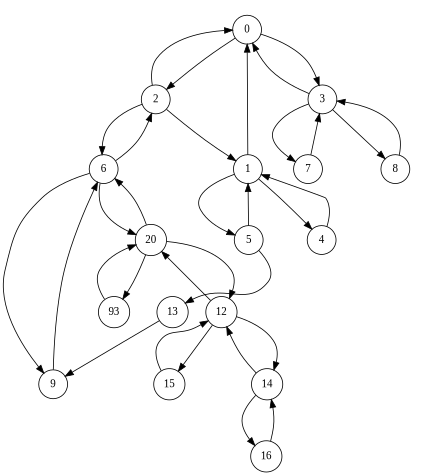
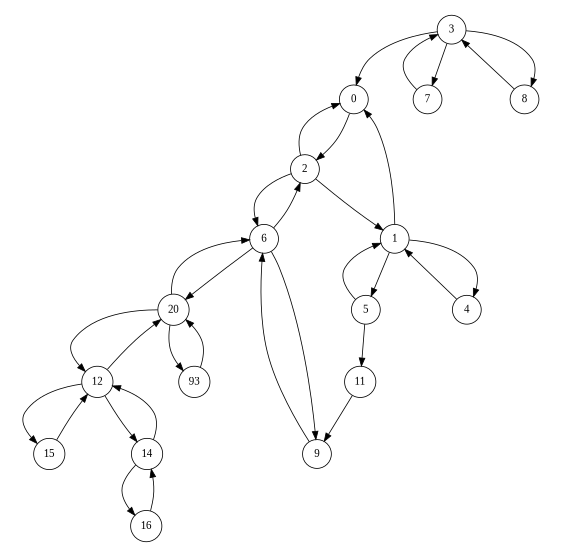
  digraph {
    fontname="Liberation Serif"
    node [fillcolor=white fontname="Liberation Serif" shape=circle style=filled xlabel="          "]
    edge [fontname="Liberation Serif"]
    0
    2
    3
    1
    4
    5
    6
    7
    8
-   11 [label=13]
+   11
    9
    n12 [label=20]
    12
    n14 [label=93]
    14
    15
    16
    0 -> 2 [label="          "]
-   0 -> 3 [label="          "]
    2 -> 0 [label="          "]
    2 -> 1 [label="          "]
    2 -> 6 [label="          "]
    3 -> 0 [label="          "]
    3 -> 7 [label="          "]
    3 -> 8 [label="          "]
    1 -> 0 [label="          "]
    1 -> 4 [label="          "]
    1 -> 5 [label="          "]
    4 -> 1 [label="          "]
    5 -> 1 [label="          "]
    5 -> 11 [label="          "]
    6 -> 2 [label="          "]
    6 -> 9 [label="          "]
    6 -> n12 [label="          "]
    7 -> 3 [label="          "]
    8 -> 3 [label="          "]
    11 -> 9 [label="          "]
    9 -> 6 [label="          "]
    n12 -> 6 [label="          "]
    n12 -> 12 [label="          "]
    n12 -> n14 [label="          "]
    12 -> n12 [label="          "]
    12 -> 14 [label="          "]
    12 -> 15 [label="          "]
    n14 -> n12 [label="          "]
    14 -> 12 [label="          "]
    14 -> 16 [label="          "]
    15 -> 12 [label="          "]
    16 -> 14 [label="          "]
  }
